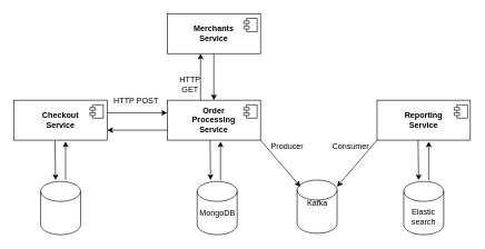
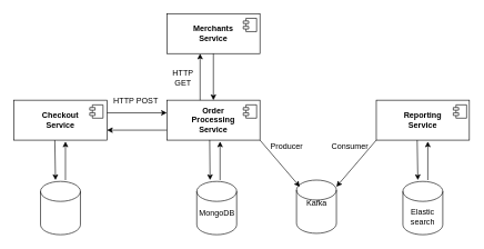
  <mxCell id="0" />
  <mxCell id="1" parent="0" />
  <mxCell id="2" value="&lt;b&gt;Checkout&lt;br&gt;Service&lt;/b&gt;" style="rounded=0;whiteSpace=wrap;html=1;" parent="1" vertex="1"><mxGeometry x="20" y="150" width="140" height="60" as="geometry" /></mxCell>
  <mxCell id="3" value="&lt;b&gt;Order&lt;br&gt;Processing&lt;br&gt;Service&lt;/b&gt;" style="rounded=0;whiteSpace=wrap;html=1;" parent="1" vertex="1"><mxGeometry x="250" y="150" width="140" height="60" as="geometry" /></mxCell>
  <mxCell id="4" value="" style="endArrow=classic;html=1;rounded=0;exitX=1;exitY=0.5;exitDx=0;exitDy=0;entryX=0;entryY=0.5;entryDx=0;entryDy=0;" parent="1" edge="1"><mxGeometry width="50" height="50" relative="1" as="geometry"><mxPoint x="160" y="169" as="sourcePoint" /><mxPoint x="250" y="169" as="targetPoint" /></mxGeometry></mxCell>
  <mxCell id="5" value="" style="endArrow=classic;html=1;rounded=0;exitX=0;exitY=0.75;exitDx=0;exitDy=0;entryX=1;entryY=0.75;entryDx=0;entryDy=0;" parent="1" source="3" target="2" edge="1"><mxGeometry width="50" height="50" relative="1" as="geometry"><mxPoint x="340" y="240" as="sourcePoint" /><mxPoint x="390" y="190" as="targetPoint" /></mxGeometry></mxCell>
  <mxCell id="6" value="HTTP POST" style="text;html=1;align=center;verticalAlign=middle;resizable=0;points=[];autosize=1;strokeColor=none;fillColor=none;" parent="1" vertex="1"><mxGeometry x="163" y="142" width="80" height="20" as="geometry" /></mxCell>
  <mxCell id="7" value="" style="endArrow=classic;html=1;rounded=0;exitX=0.46;exitY=0.997;exitDx=0;exitDy=0;exitPerimeter=0;" parent="1" source="3" edge="1"><mxGeometry width="50" height="50" relative="1" as="geometry"><mxPoint x="316" y="210" as="sourcePoint" /><mxPoint x="315" y="270" as="targetPoint" /></mxGeometry></mxCell>
  <mxCell id="8" value="&lt;b&gt;Reporting&lt;br&gt;Service&lt;/b&gt;" style="rounded=0;whiteSpace=wrap;html=1;" parent="1" vertex="1"><mxGeometry x="565" y="150" width="140" height="60" as="geometry" /></mxCell>
  <mxCell id="9" value="&lt;b&gt;Merchants&lt;br&gt;Service&lt;/b&gt;" style="rounded=0;whiteSpace=wrap;html=1;" parent="1" vertex="1"><mxGeometry x="250" y="20" width="140" height="60" as="geometry" /></mxCell>
  <mxCell id="10" value="" style="endArrow=classic;html=1;rounded=0;entryX=0.357;entryY=1;entryDx=0;entryDy=0;entryPerimeter=0;" parent="1" target="9" edge="1"><mxGeometry width="50" height="50" relative="1" as="geometry"><mxPoint x="300" y="150" as="sourcePoint" /><mxPoint x="350" y="100" as="targetPoint" /></mxGeometry></mxCell>
  <mxCell id="11" value="" style="endArrow=classic;html=1;rounded=0;exitX=0.5;exitY=1;exitDx=0;exitDy=0;entryX=0.5;entryY=0;entryDx=0;entryDy=0;" parent="1" source="9" target="3" edge="1"><mxGeometry width="50" height="50" relative="1" as="geometry"><mxPoint x="340" y="230" as="sourcePoint" /><mxPoint x="390" y="180" as="targetPoint" /></mxGeometry></mxCell>
- <mxCell id="12" value="HTTP&lt;br&gt;GET" style="text;html=1;align=center;verticalAlign=middle;resizable=0;points=[];autosize=1;strokeColor=none;fillColor=none;" parent="1" vertex="1"><mxGeometry x="259" y="112" width="50" height="30" as="geometry" /></mxCell>
+ <mxCell id="12" value="HTTP&lt;br&gt;GET" style="text;html=1;align=center;verticalAlign=middle;resizable=0;points=[];autosize=1;strokeColor=none;fillColor=none;" parent="1" vertex="1"><mxGeometry x="249" y="102" width="50" height="30" as="geometry" /></mxCell>
  <mxCell id="13" value="" style="shape=cylinder3;whiteSpace=wrap;html=1;boundedLbl=1;backgroundOutline=1;size=15;" parent="1" vertex="1"><mxGeometry x="295" y="272" width="60" height="80" as="geometry" /></mxCell>
  <mxCell id="14" value="MongoDB" style="text;html=1;align=center;verticalAlign=middle;resizable=0;points=[];autosize=1;strokeColor=none;fillColor=none;" parent="1" vertex="1"><mxGeometry x="290" y="310" width="70" height="20" as="geometry" /></mxCell>
  <mxCell id="15" value="" style="shape=cylinder3;whiteSpace=wrap;html=1;boundedLbl=1;backgroundOutline=1;size=15;" parent="1" vertex="1"><mxGeometry x="60" y="272" width="60" height="80" as="geometry" /></mxCell>
  <mxCell id="16" value="" style="shape=module;jettyWidth=8;jettyHeight=4;" parent="1" vertex="1"><mxGeometry x="134" y="157" width="20" height="20" as="geometry" /></mxCell>
  <mxCell id="17" value="" style="shape=module;jettyWidth=8;jettyHeight=4;" parent="1" vertex="1"><mxGeometry x="365" y="157" width="20" height="20" as="geometry" /></mxCell>
  <mxCell id="18" value="" style="shape=module;jettyWidth=8;jettyHeight=4;" parent="1" vertex="1"><mxGeometry x="365" y="27" width="20" height="20" as="geometry" /></mxCell>
  <mxCell id="19" value="" style="shape=cylinder3;whiteSpace=wrap;html=1;boundedLbl=1;backgroundOutline=1;size=15;" parent="1" vertex="1"><mxGeometry x="445" y="270" width="60" height="80" as="geometry" /></mxCell>
  <mxCell id="20" value="" style="endArrow=classic;html=1;rounded=0;exitX=1;exitY=1;exitDx=0;exitDy=0;startArrow=none;" parent="1" source="3" edge="1"><mxGeometry width="50" height="50" relative="1" as="geometry"><mxPoint x="489.428" y="288" as="sourcePoint" /><mxPoint x="450" y="280" as="targetPoint" /></mxGeometry></mxCell>
  <mxCell id="21" value="Producer" style="text;html=1;align=center;verticalAlign=middle;resizable=0;points=[];autosize=1;strokeColor=none;fillColor=none;" parent="1" vertex="1"><mxGeometry x="400" y="210" width="60" height="20" as="geometry" /></mxCell>
  <mxCell id="22" value="Kafka" style="text;html=1;align=center;verticalAlign=middle;resizable=0;points=[];autosize=1;strokeColor=none;fillColor=none;" parent="1" vertex="1"><mxGeometry x="450" y="295" width="50" height="20" as="geometry" /></mxCell>
  <mxCell id="23" value="Consumer" style="text;html=1;align=center;verticalAlign=middle;resizable=0;points=[];autosize=1;strokeColor=none;fillColor=none;" parent="1" vertex="1"><mxGeometry x="490" y="210" width="70" height="20" as="geometry" /></mxCell>
  <mxCell id="24" value="" style="endArrow=classic;html=1;fontColor=#1C1C1C;" parent="1" edge="1"><mxGeometry width="50" height="50" relative="1" as="geometry"><mxPoint x="330" y="270" as="sourcePoint" /><mxPoint x="330" y="212" as="targetPoint" /></mxGeometry></mxCell>
  <mxCell id="25" value="" style="endArrow=classic;html=1;rounded=0;exitX=0.46;exitY=0.997;exitDx=0;exitDy=0;exitPerimeter=0;" edge="1" parent="1"><mxGeometry width="50" height="50" relative="1" as="geometry"><mxPoint x="81.5" y="210" as="sourcePoint" /><mxPoint x="82.5" y="270" as="targetPoint" /></mxGeometry></mxCell>
  <mxCell id="26" value="" style="endArrow=classic;html=1;fontColor=#1C1C1C;" edge="1" parent="1"><mxGeometry width="50" height="50" relative="1" as="geometry"><mxPoint x="97.5" y="270" as="sourcePoint" /><mxPoint x="97.5" y="212" as="targetPoint" /></mxGeometry></mxCell>
  <mxCell id="27" value="" style="shape=module;jettyWidth=8;jettyHeight=4;" vertex="1" parent="1"><mxGeometry x="680.85" y="157" width="20" height="20" as="geometry" /></mxCell>
  <mxCell id="28" value="" style="endArrow=classic;html=1;rounded=0;exitX=1;exitY=1;exitDx=0;exitDy=0;startArrow=none;" edge="1" parent="1"><mxGeometry width="50" height="50" relative="1" as="geometry"><mxPoint x="565" y="210" as="sourcePoint" /><mxPoint x="505" y="280" as="targetPoint" /></mxGeometry></mxCell>
  <mxCell id="29" value="Elastic&lt;br&gt;search" style="shape=cylinder3;whiteSpace=wrap;html=1;boundedLbl=1;backgroundOutline=1;size=15;" vertex="1" parent="1"><mxGeometry x="605" y="272" width="60" height="80" as="geometry" /></mxCell>
  <mxCell id="30" value="" style="endArrow=classic;html=1;rounded=0;exitX=0.46;exitY=0.997;exitDx=0;exitDy=0;exitPerimeter=0;" edge="1" parent="1"><mxGeometry width="50" height="50" relative="1" as="geometry"><mxPoint x="626.5" y="210" as="sourcePoint" /><mxPoint x="627.5" y="270" as="targetPoint" /></mxGeometry></mxCell>
  <mxCell id="31" value="" style="endArrow=classic;html=1;fontColor=#1C1C1C;" edge="1" parent="1"><mxGeometry width="50" height="50" relative="1" as="geometry"><mxPoint x="642.5" y="270" as="sourcePoint" /><mxPoint x="642.5" y="212" as="targetPoint" /></mxGeometry></mxCell>
